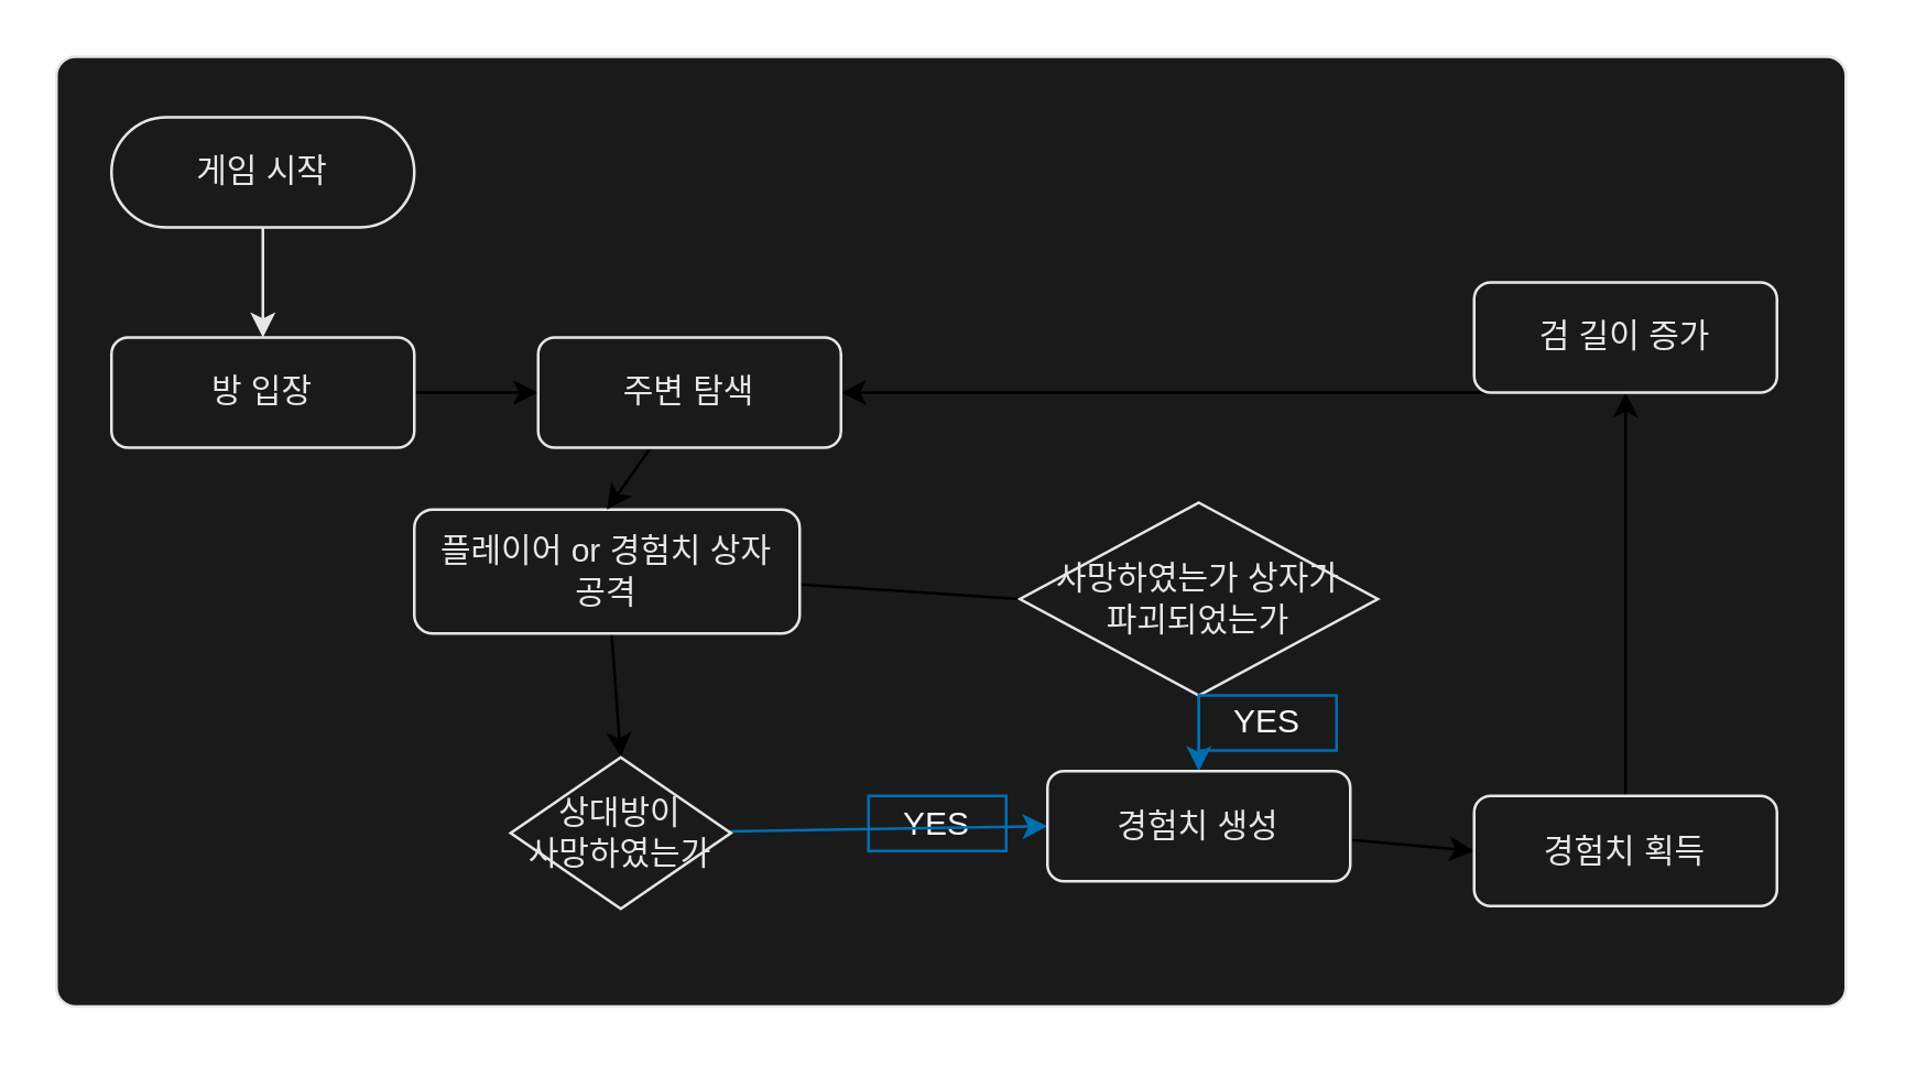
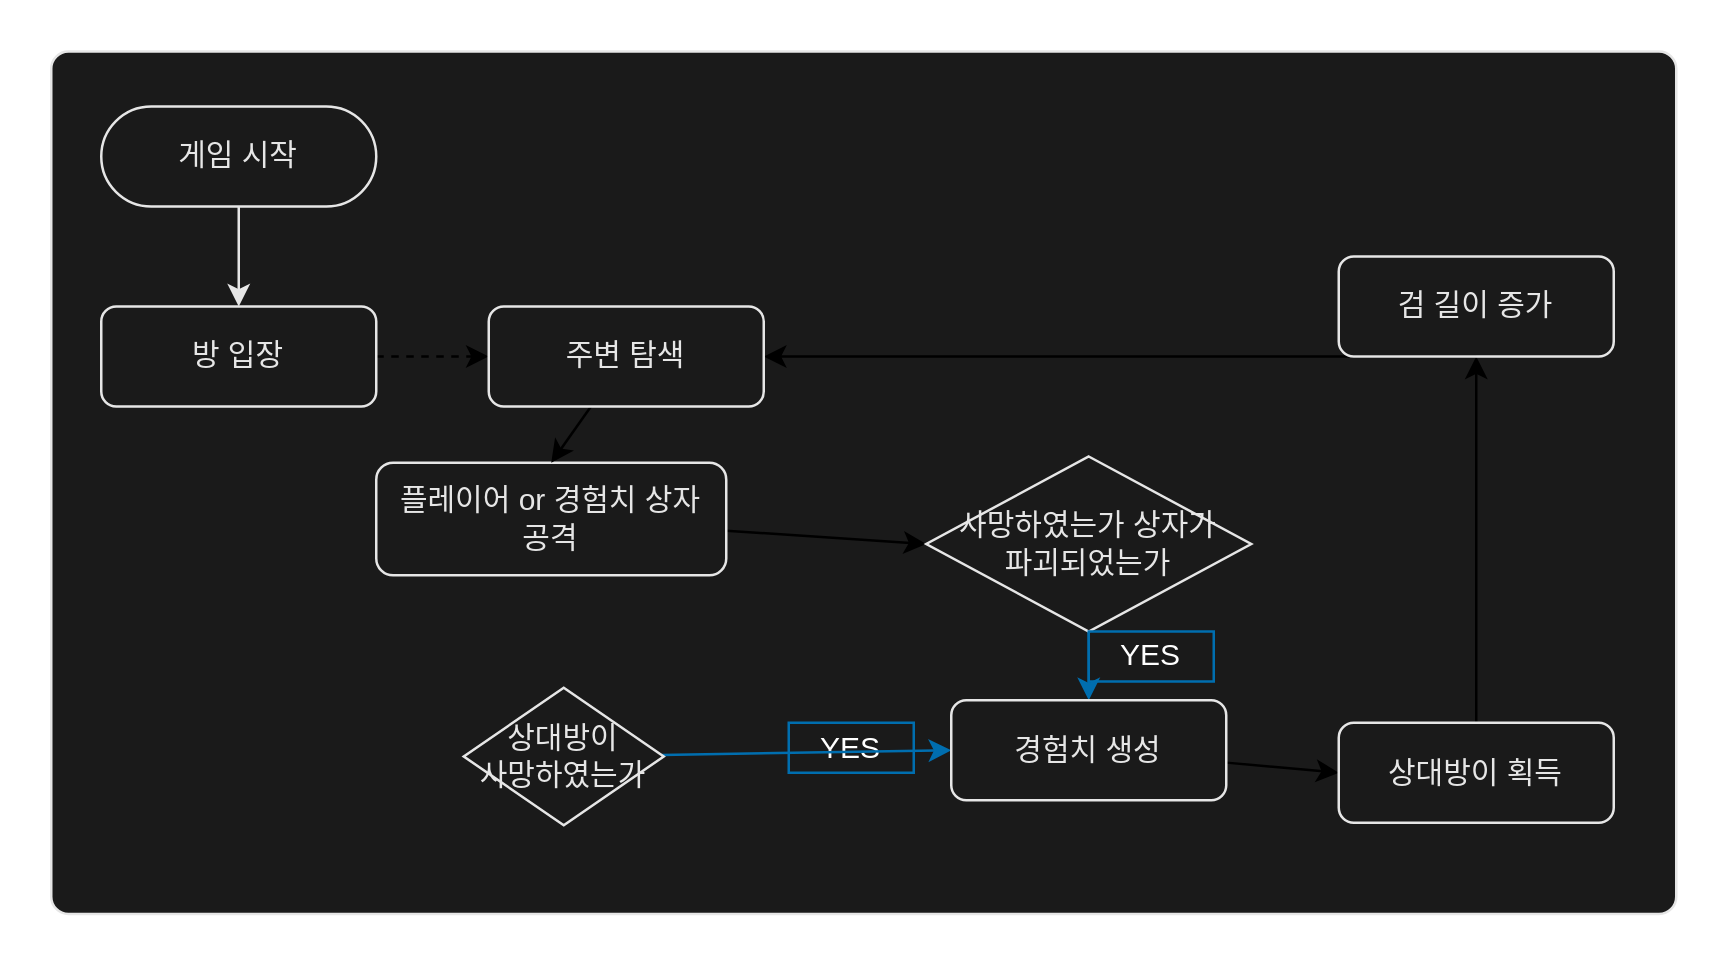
  <mxCell id="0" />
  <mxCell id="1" parent="0" />
  <mxCell id="2" value="" style="rounded=1;whiteSpace=wrap;html=1;fontColor=#E6E6E6;fillColor=#1A1A1A;arcSize=2;fillStyle=solid;strokeColor=#E6E6E6;" parent="1" vertex="1"><mxGeometry x="20" y="20" width="650" height="345" as="geometry" /></mxCell>
  <mxCell id="3" style="edgeStyle=none;html=1;entryX=0.5;entryY=0;entryDx=0;entryDy=0;fontColor=#E6E6E6;strokeColor=#E6E6E6;" parent="1" source="4" target="6" edge="1"><mxGeometry relative="1" as="geometry"><mxPoint x="95" y="122" as="targetPoint" /></mxGeometry></mxCell>
  <mxCell id="4" value="게임 시작" style="rounded=1;whiteSpace=wrap;html=1;arcSize=50;fontColor=#E6E6E6;fillColor=none;strokeColor=#E6E6E6;" parent="1" vertex="1"><mxGeometry x="40" y="42" width="110" height="40" as="geometry" /></mxCell>
- <mxCell id="5" style="edgeStyle=none;html=1;entryX=0;entryY=0.5;entryDx=0;entryDy=0;" edge="1" parent="1" source="6" target="23"><mxGeometry relative="1" as="geometry" /></mxCell>
+ <mxCell id="5" style="edgeStyle=none;html=1;entryX=0;entryY=0.5;entryDx=0;entryDy=0;dashed=1;" edge="1" parent="1" source="6" target="23"><mxGeometry relative="1" as="geometry" /></mxCell>
  <mxCell id="6" value="방&amp;nbsp;입장" style="rounded=1;whiteSpace=wrap;html=1;fontColor=#E6E6E6;fillColor=none;strokeColor=#E6E6E6;" parent="1" vertex="1"><mxGeometry x="40" y="122" width="110" height="40" as="geometry" /></mxCell>
  <mxCell id="7" value="YES" style="text;html=1;strokeColor=#006EAF;fillColor=none;align=center;verticalAlign=middle;whiteSpace=wrap;rounded=0;fontColor=#ffffff;" parent="1" vertex="1"><mxGeometry x="315" y="288.5" width="50" height="20" as="geometry" /></mxCell>
- <mxCell id="8" style="edgeStyle=none;html=1;entryX=0.5;entryY=0;entryDx=0;entryDy=0;" edge="1" parent="1" source="10" target="14"><mxGeometry relative="1" as="geometry" /></mxCell>
- <mxCell id="9" style="edgeStyle=none;html=1;entryX=0;entryY=0.5;entryDx=0;entryDy=0;endArrow=none;" edge="1" parent="1" source="10" target="12"><mxGeometry relative="1" as="geometry" /></mxCell>
+ <mxCell id="9" style="edgeStyle=none;html=1;entryX=0;entryY=0.5;entryDx=0;entryDy=0;" edge="1" parent="1" source="10" target="12"><mxGeometry relative="1" as="geometry" /></mxCell>
  <mxCell id="10" value="플레이어 or 경험치 상자&lt;br&gt;공격" style="rounded=1;whiteSpace=wrap;html=1;fontColor=#E6E6E6;fillColor=none;strokeColor=#E6E6E6;" vertex="1" parent="1"><mxGeometry x="150" y="184.5" width="140" height="45" as="geometry" /></mxCell>
  <mxCell id="11" style="edgeStyle=none;html=1;entryX=0.5;entryY=0;entryDx=0;entryDy=0;fillColor=#1ba1e2;strokeColor=#006EAF;" edge="1" parent="1" source="12" target="16"><mxGeometry relative="1" as="geometry" /></mxCell>
  <mxCell id="12" value="사망하였는가 상자가 &lt;br&gt;파괴되었는가" style="rhombus;whiteSpace=wrap;html=1;fontColor=#E6E6E6;fillColor=none;strokeColor=#E6E6E6;" vertex="1" parent="1"><mxGeometry x="370" y="182" width="130" height="70" as="geometry" /></mxCell>
  <mxCell id="13" style="edgeStyle=none;html=1;entryX=0;entryY=0.5;entryDx=0;entryDy=0;fillColor=#1ba1e2;strokeColor=#006EAF;" edge="1" parent="1" source="14" target="16"><mxGeometry relative="1" as="geometry" /></mxCell>
  <mxCell id="14" value="상대방이&lt;br&gt;사망하였는가" style="rhombus;whiteSpace=wrap;html=1;fontColor=#E6E6E6;fillColor=none;strokeColor=#E6E6E6;" vertex="1" parent="1"><mxGeometry x="185" y="274.5" width="80" height="55" as="geometry" /></mxCell>
  <mxCell id="15" style="edgeStyle=none;html=1;entryX=0;entryY=0.5;entryDx=0;entryDy=0;" edge="1" parent="1" source="16" target="19"><mxGeometry relative="1" as="geometry" /></mxCell>
  <mxCell id="16" value="경험치 생성" style="rounded=1;whiteSpace=wrap;html=1;fontColor=#E6E6E6;fillColor=none;strokeColor=#E6E6E6;" vertex="1" parent="1"><mxGeometry x="380" y="279.5" width="110" height="40" as="geometry" /></mxCell>
  <mxCell id="17" value="YES" style="text;html=1;strokeColor=#006EAF;fillColor=none;align=center;verticalAlign=middle;whiteSpace=wrap;rounded=0;fontColor=#ffffff;" vertex="1" parent="1"><mxGeometry x="435" y="252" width="50" height="20" as="geometry" /></mxCell>
  <mxCell id="18" style="edgeStyle=none;html=1;entryX=0.5;entryY=1;entryDx=0;entryDy=0;" edge="1" parent="1" source="19" target="21"><mxGeometry relative="1" as="geometry"><mxPoint x="590" y="254.5" as="targetPoint" /></mxGeometry></mxCell>
- <mxCell id="19" value="경험치 획득" style="rounded=1;whiteSpace=wrap;html=1;fontColor=#E6E6E6;fillColor=none;strokeColor=#E6E6E6;" vertex="1" parent="1"><mxGeometry x="535" y="288.5" width="110" height="40" as="geometry" /></mxCell>
+ <mxCell id="19" value="상대방이 획득" style="rounded=1;whiteSpace=wrap;html=1;fontColor=#E6E6E6;fillColor=none;strokeColor=#E6E6E6;" vertex="1" parent="1"><mxGeometry x="535" y="288.5" width="110" height="40" as="geometry" /></mxCell>
  <mxCell id="20" style="edgeStyle=none;html=1;entryX=1;entryY=0.5;entryDx=0;entryDy=0;" edge="1" parent="1" source="21" target="23"><mxGeometry relative="1" as="geometry"><Array as="points"><mxPoint x="590" y="142" /></Array></mxGeometry></mxCell>
  <mxCell id="21" value="검 길이 증가" style="rounded=1;whiteSpace=wrap;html=1;fontColor=#E6E6E6;fillColor=none;strokeColor=#E6E6E6;" vertex="1" parent="1"><mxGeometry x="535" y="102" width="110" height="40" as="geometry" /></mxCell>
  <mxCell id="22" style="edgeStyle=none;html=1;entryX=0.5;entryY=0;entryDx=0;entryDy=0;" edge="1" parent="1" source="23" target="10"><mxGeometry relative="1" as="geometry" /></mxCell>
  <mxCell id="23" value="주변 탐색" style="rounded=1;whiteSpace=wrap;html=1;fontColor=#E6E6E6;fillColor=none;strokeColor=#E6E6E6;" vertex="1" parent="1"><mxGeometry x="195" y="122" width="110" height="40" as="geometry" /></mxCell>
